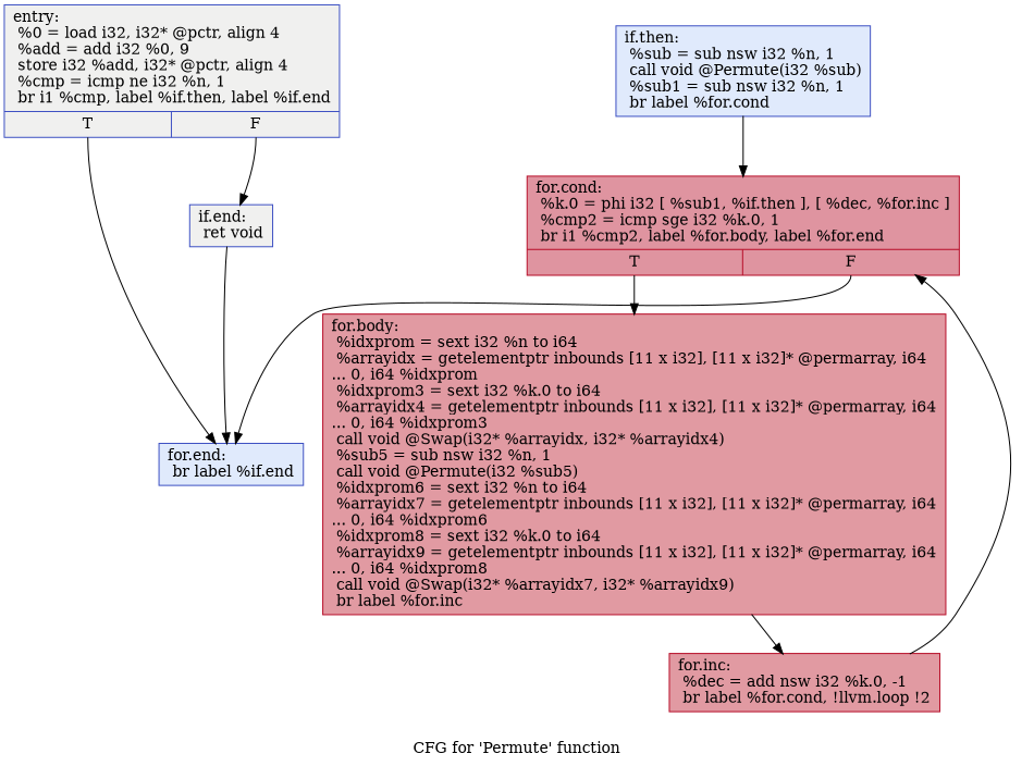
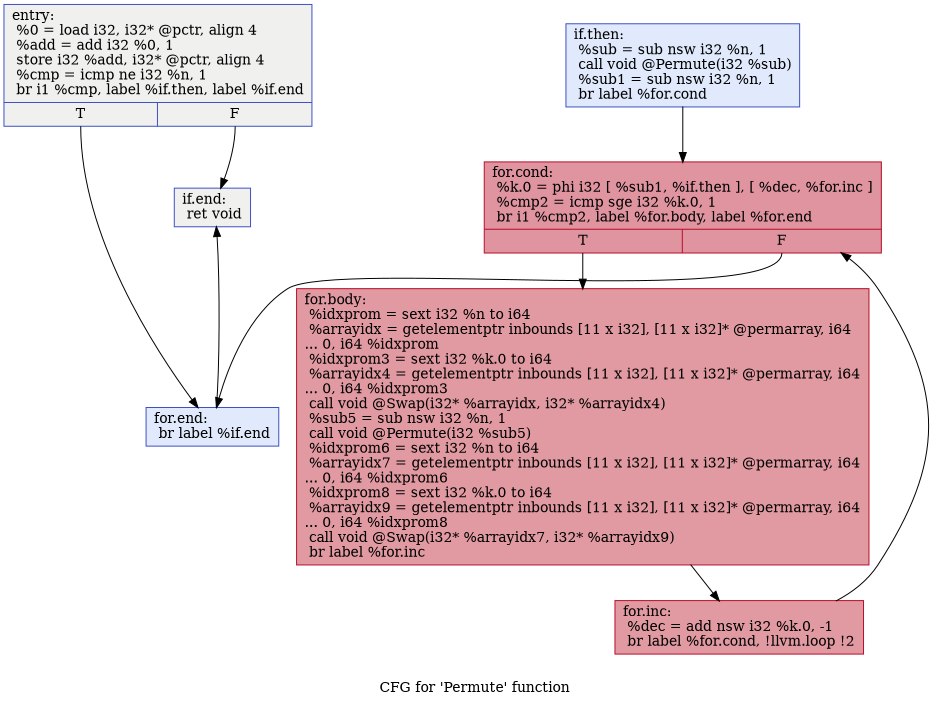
  digraph {
    label="CFG for 'Permute' function"
    node [color="#3d50c3ff" fillcolor="#dedcdb70" shape=record style=filled]
-   n1 [label="{entry:\l  %0 = load i32, i32* @pctr, align 4\l  %add = add i32 %0, 9\l  store i32 %add, i32* @pctr, align 4\l  %cmp = icmp ne i32 %n, 1\l  br i1 %cmp, label %if.then, label %if.end\l|{<s0>T|<s1>F}}"]
+   n1 [label="{entry:\l  %0 = load i32, i32* @pctr, align 4\l  %add = add i32 %0, 1\l  store i32 %add, i32* @pctr, align 4\l  %cmp = icmp ne i32 %n, 1\l  br i1 %cmp, label %if.then, label %if.end\l|{<s0>T|<s1>F}}"]
    n2 [label="{if.end:                                           \l  ret void\l}"]
    n3 [fillcolor="#b9d0f970" label="{for.end:                                          \l  br label %if.end\l}"]
    n4 [fillcolor="#b9d0f970" label="{if.then:                                          \l  %sub = sub nsw i32 %n, 1\l  call void @Permute(i32 %sub)\l  %sub1 = sub nsw i32 %n, 1\l  br label %for.cond\l}"]
    n5 [color="#b70d28ff" fillcolor="#b70d2870" label="{for.cond:                                         \l  %k.0 = phi i32 [ %sub1, %if.then ], [ %dec, %for.inc ]\l  %cmp2 = icmp sge i32 %k.0, 1\l  br i1 %cmp2, label %for.body, label %for.end\l|{<s0>T|<s1>F}}"]
    n6 [color="#b70d28ff" fillcolor="#bb1b2c70" label="{for.body:                                         \l  %idxprom = sext i32 %n to i64\l  %arrayidx = getelementptr inbounds [11 x i32], [11 x i32]* @permarray, i64\l... 0, i64 %idxprom\l  %idxprom3 = sext i32 %k.0 to i64\l  %arrayidx4 = getelementptr inbounds [11 x i32], [11 x i32]* @permarray, i64\l... 0, i64 %idxprom3\l  call void @Swap(i32* %arrayidx, i32* %arrayidx4)\l  %sub5 = sub nsw i32 %n, 1\l  call void @Permute(i32 %sub5)\l  %idxprom6 = sext i32 %n to i64\l  %arrayidx7 = getelementptr inbounds [11 x i32], [11 x i32]* @permarray, i64\l... 0, i64 %idxprom6\l  %idxprom8 = sext i32 %k.0 to i64\l  %arrayidx9 = getelementptr inbounds [11 x i32], [11 x i32]* @permarray, i64\l... 0, i64 %idxprom8\l  call void @Swap(i32* %arrayidx7, i32* %arrayidx9)\l  br label %for.inc\l}"]
    n7 [color="#b70d28ff" fillcolor="#bb1b2c70" label="{for.inc:                                          \l  %dec = add nsw i32 %k.0, -1\l  br label %for.cond, !llvm.loop !2\l}"]
    n1 -> n2 [tailport=s1]
    n1 -> n3 [tailport=s0]
-   n2 -> n3
+   n3 -> n2
    n4 -> n5
    n5 -> n3 [tailport=s1]
    n5 -> n6 [tailport=s0]
    n6 -> n7
    n7 -> n5
  }
